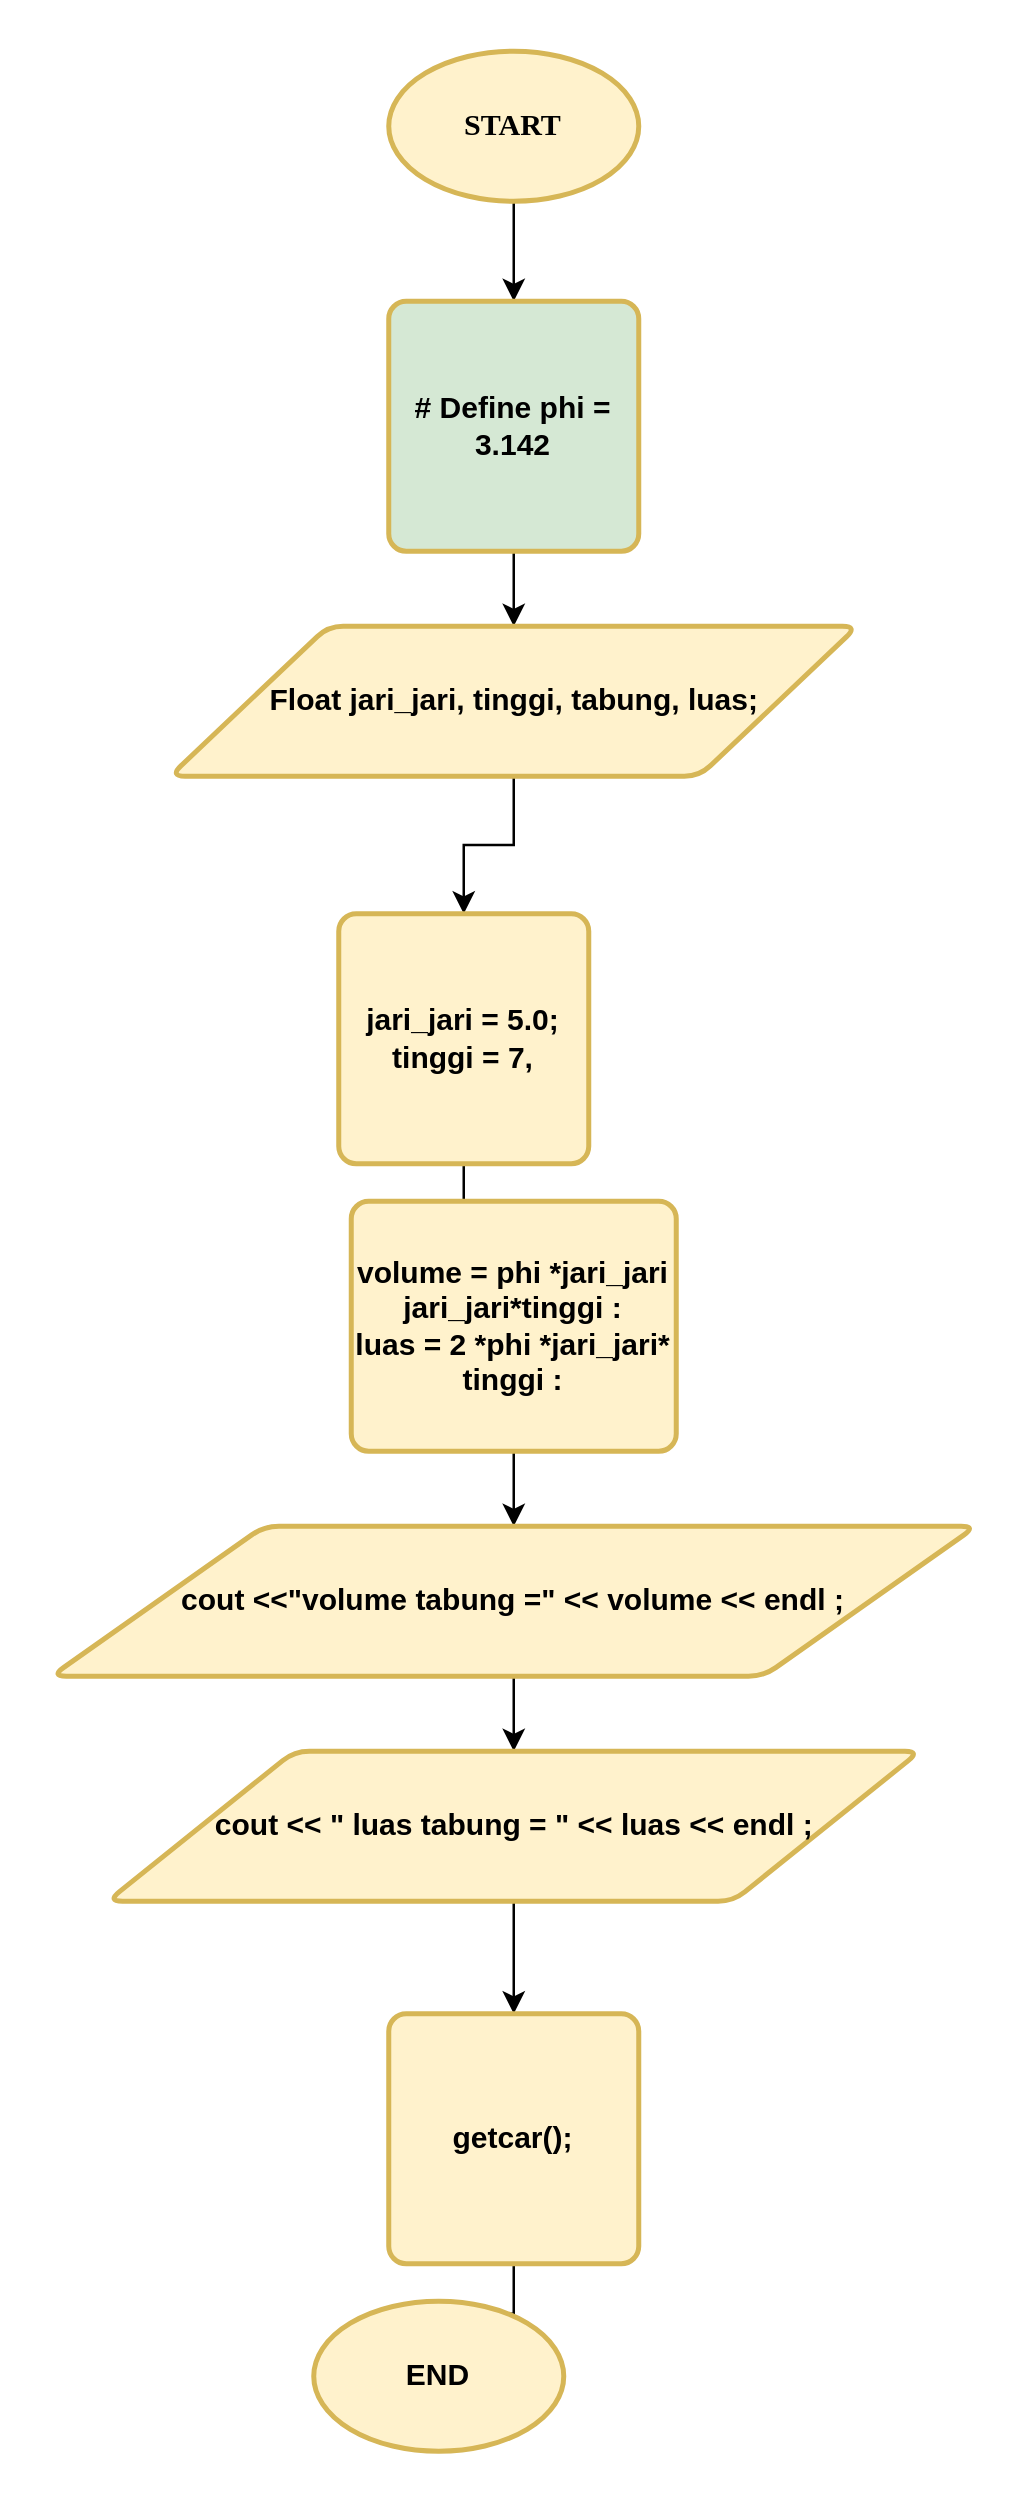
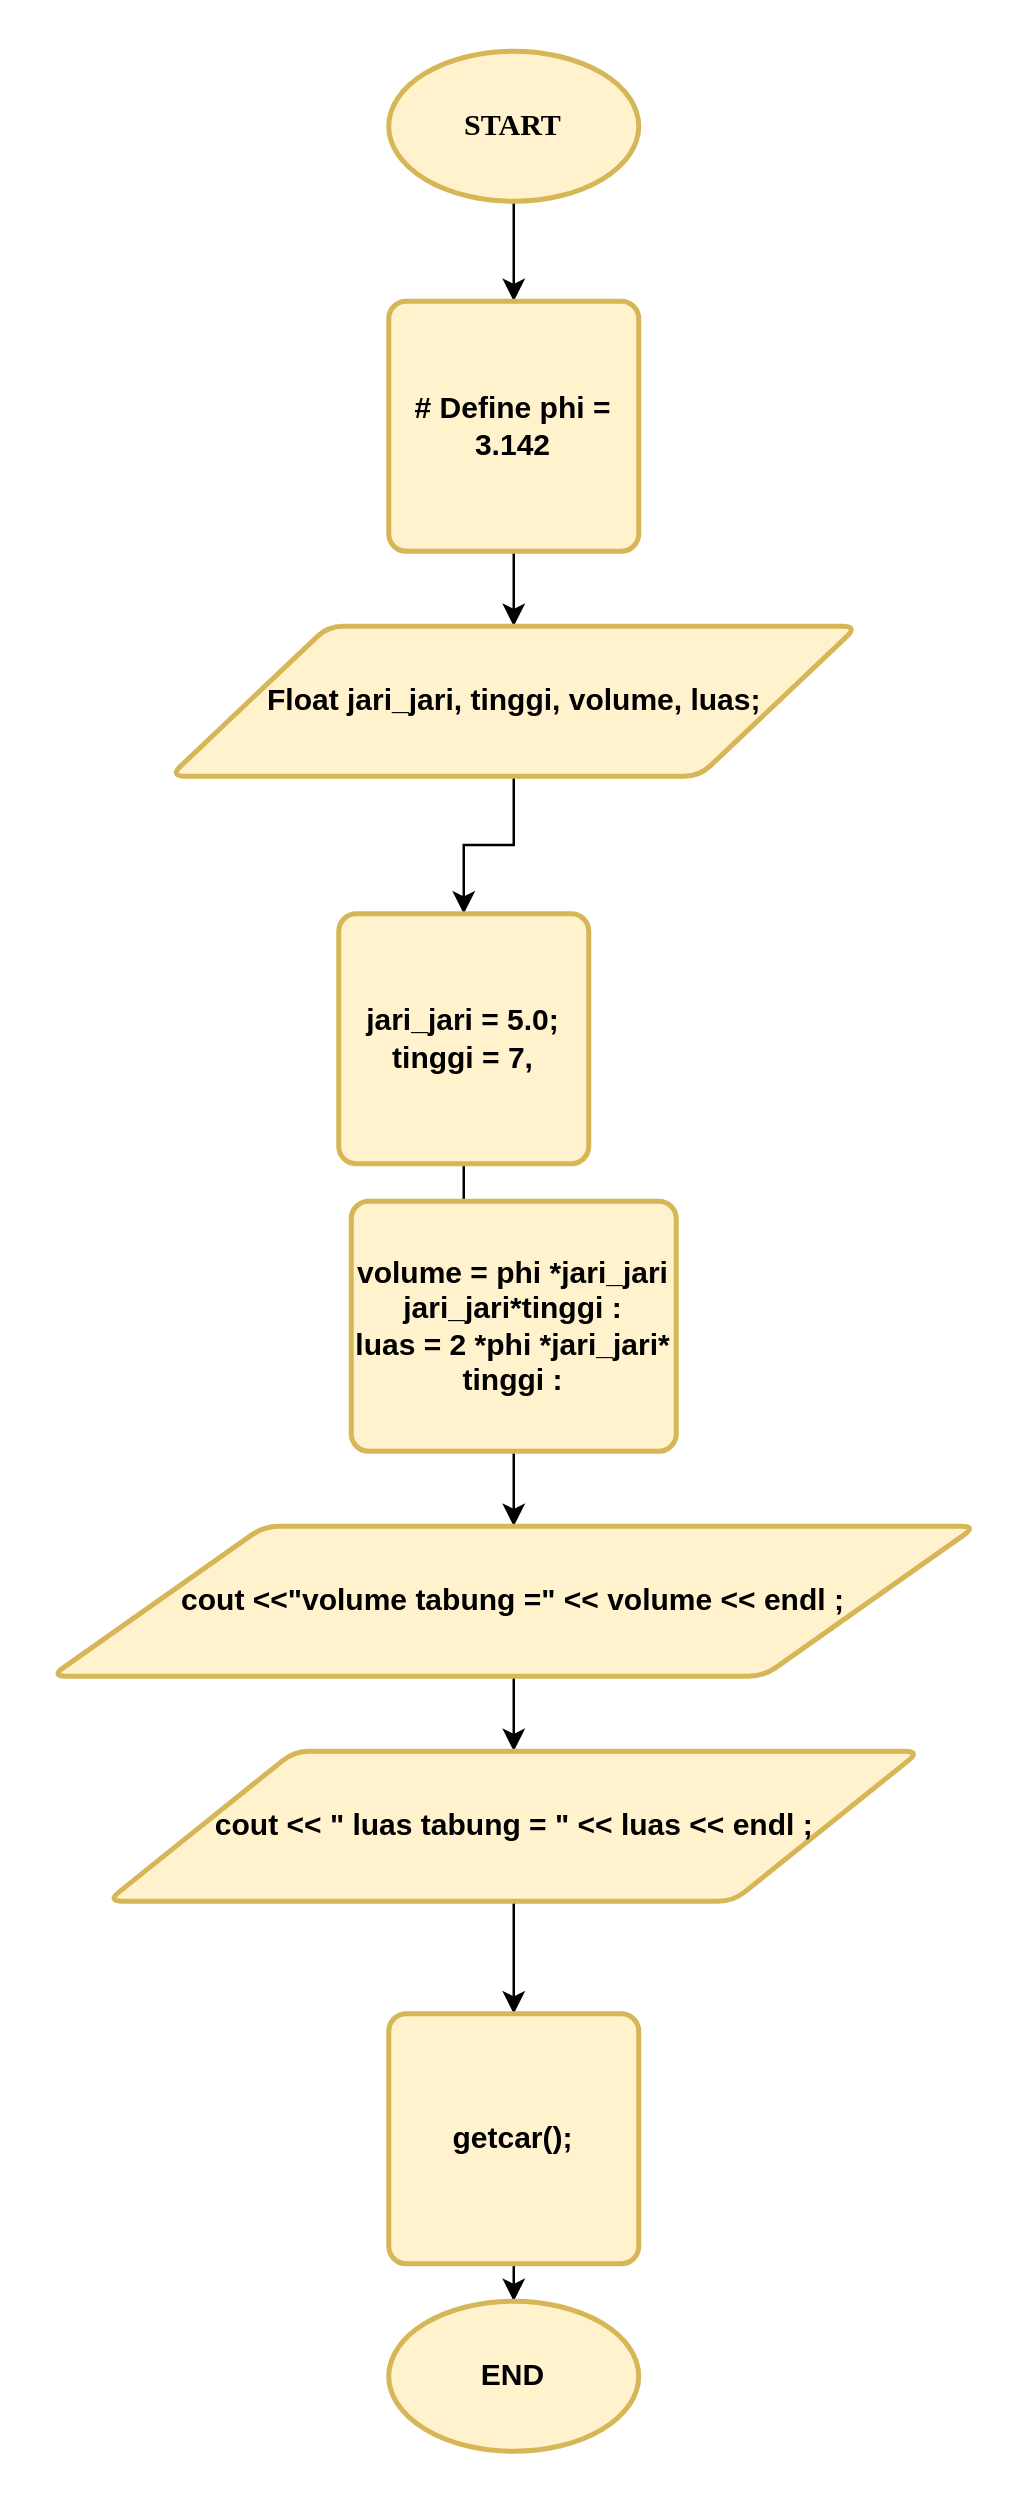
  <mxCell id="0" />
  <mxCell id="1" parent="0" />
  <mxCell id="2" style="edgeStyle=orthogonalEdgeStyle;rounded=0;orthogonalLoop=1;jettySize=auto;html=1;exitX=0.5;exitY=1;exitDx=0;exitDy=0;exitPerimeter=0;" edge="1" parent="1" source="3" target="5"><mxGeometry relative="1" as="geometry"><mxPoint x="205" y="120" as="targetPoint" /></mxGeometry></mxCell>
  <mxCell id="3" value="&lt;b&gt;START&lt;/b&gt;" style="strokeWidth=2;html=1;shape=mxgraph.flowchart.start_1;whiteSpace=wrap;fillColor=#fff2cc;strokeColor=#d6b656;fontFamily=Times New Roman;" vertex="1" parent="1"><mxGeometry x="155" y="20" width="100" height="60" as="geometry" /></mxCell>
  <mxCell id="4" value="" style="edgeStyle=orthogonalEdgeStyle;rounded=0;orthogonalLoop=1;jettySize=auto;html=1;" edge="1" parent="1" source="5" target="7"><mxGeometry relative="1" as="geometry" /></mxCell>
- <mxCell id="5" value="&lt;b&gt;# Define phi =&lt;br&gt;3.142&lt;/b&gt;" style="rounded=1;whiteSpace=wrap;html=1;absoluteArcSize=1;arcSize=14;strokeWidth=2;fillColor=#d5e8d4;strokeColor=#d6b656;" vertex="1" parent="1"><mxGeometry x="155" y="120" width="100" height="100" as="geometry" /></mxCell>
+ <mxCell id="5" value="&lt;b&gt;# Define phi =&lt;br&gt;3.142&lt;/b&gt;" style="rounded=1;whiteSpace=wrap;html=1;absoluteArcSize=1;arcSize=14;strokeWidth=2;fillColor=#fff2cc;strokeColor=#d6b656;" vertex="1" parent="1"><mxGeometry x="155" y="120" width="100" height="100" as="geometry" /></mxCell>
  <mxCell id="6" value="" style="edgeStyle=orthogonalEdgeStyle;rounded=0;orthogonalLoop=1;jettySize=auto;html=1;" edge="1" parent="1" source="7" target="9"><mxGeometry relative="1" as="geometry" /></mxCell>
- <mxCell id="7" value="&lt;b&gt;Float jari_jari, tinggi, tabung, luas;&lt;/b&gt;" style="shape=parallelogram;html=1;strokeWidth=2;perimeter=parallelogramPerimeter;whiteSpace=wrap;rounded=1;arcSize=12;size=0.23;fillColor=#fff2cc;strokeColor=#d6b656;" vertex="1" parent="1"><mxGeometry x="67.5" y="250" width="275" height="60" as="geometry" /></mxCell>
+ <mxCell id="7" value="&lt;b&gt;Float jari_jari, tinggi, volume, luas;&lt;/b&gt;" style="shape=parallelogram;html=1;strokeWidth=2;perimeter=parallelogramPerimeter;whiteSpace=wrap;rounded=1;arcSize=12;size=0.23;fillColor=#fff2cc;strokeColor=#d6b656;" vertex="1" parent="1"><mxGeometry x="67.5" y="250" width="275" height="60" as="geometry" /></mxCell>
  <mxCell id="8" value="" style="edgeStyle=orthogonalEdgeStyle;rounded=0;orthogonalLoop=1;jettySize=auto;html=1;" edge="1" parent="1" source="9" target="11"><mxGeometry relative="1" as="geometry" /></mxCell>
  <mxCell id="9" value="&lt;b&gt;jari_jari = 5.0;&lt;br&gt;tinggi = 7,&lt;/b&gt;" style="rounded=1;whiteSpace=wrap;html=1;absoluteArcSize=1;arcSize=14;strokeWidth=2;fillColor=#fff2cc;strokeColor=#d6b656;" vertex="1" parent="1"><mxGeometry x="135" y="365" width="100" height="100" as="geometry" /></mxCell>
  <mxCell id="10" value="" style="edgeStyle=orthogonalEdgeStyle;rounded=0;orthogonalLoop=1;jettySize=auto;html=1;" edge="1" parent="1" source="11" target="13"><mxGeometry relative="1" as="geometry" /></mxCell>
  <mxCell id="11" value="&lt;b&gt;volume = phi *jari_jari&lt;br&gt;jari_jari*tinggi :&lt;br&gt;luas = 2 *phi *jari_jari*&lt;br&gt;tinggi :&lt;/b&gt;" style="rounded=1;whiteSpace=wrap;html=1;absoluteArcSize=1;arcSize=14;strokeWidth=2;fillColor=#fff2cc;strokeColor=#d6b656;" vertex="1" parent="1"><mxGeometry x="140" y="480" width="130" height="100" as="geometry" /></mxCell>
  <mxCell id="12" value="" style="edgeStyle=orthogonalEdgeStyle;rounded=0;orthogonalLoop=1;jettySize=auto;html=1;" edge="1" parent="1" source="13" target="15"><mxGeometry relative="1" as="geometry" /></mxCell>
  <mxCell id="13" value="&lt;b&gt;cout &amp;lt;&amp;lt;&quot;volume tabung =&quot; &amp;lt;&amp;lt; volume &amp;lt;&amp;lt; endl ;&lt;/b&gt;" style="shape=parallelogram;html=1;strokeWidth=2;perimeter=parallelogramPerimeter;whiteSpace=wrap;rounded=1;arcSize=12;size=0.23;fillColor=#fff2cc;strokeColor=#d6b656;" vertex="1" parent="1"><mxGeometry x="20" y="610" width="370" height="60" as="geometry" /></mxCell>
  <mxCell id="14" value="" style="edgeStyle=orthogonalEdgeStyle;rounded=0;orthogonalLoop=1;jettySize=auto;html=1;" edge="1" parent="1" source="15" target="17"><mxGeometry relative="1" as="geometry" /></mxCell>
  <mxCell id="15" value="&lt;b&gt;cout &amp;lt;&amp;lt; &quot; luas tabung = &quot; &amp;lt;&amp;lt; luas &amp;lt;&amp;lt; endl ;&lt;/b&gt;" style="shape=parallelogram;html=1;strokeWidth=2;perimeter=parallelogramPerimeter;whiteSpace=wrap;rounded=1;arcSize=12;size=0.23;fillColor=#fff2cc;strokeColor=#d6b656;" vertex="1" parent="1"><mxGeometry x="42.5" y="700" width="325" height="60" as="geometry" /></mxCell>
  <mxCell id="16" value="" style="edgeStyle=orthogonalEdgeStyle;rounded=0;orthogonalLoop=1;jettySize=auto;html=1;" edge="1" parent="1" source="17" target="18"><mxGeometry relative="1" as="geometry" /></mxCell>
  <mxCell id="17" value="&lt;b&gt;getcar();&lt;/b&gt;" style="rounded=1;whiteSpace=wrap;html=1;absoluteArcSize=1;arcSize=14;strokeWidth=2;fillColor=#fff2cc;strokeColor=#d6b656;" vertex="1" parent="1"><mxGeometry x="155" y="805" width="100" height="100" as="geometry" /></mxCell>
- <mxCell id="18" value="&lt;b&gt;END&lt;/b&gt;" style="strokeWidth=2;html=1;shape=mxgraph.flowchart.start_1;whiteSpace=wrap;fillColor=#fff2cc;strokeColor=#d6b656;" vertex="1" parent="1"><mxGeometry x="125" y="920" width="100" height="60" as="geometry" /></mxCell>
+ <mxCell id="18" value="&lt;b&gt;END&lt;/b&gt;" style="strokeWidth=2;html=1;shape=mxgraph.flowchart.start_1;whiteSpace=wrap;fillColor=#fff2cc;strokeColor=#d6b656;" vertex="1" parent="1"><mxGeometry x="155" y="920" width="100" height="60" as="geometry" /></mxCell>
